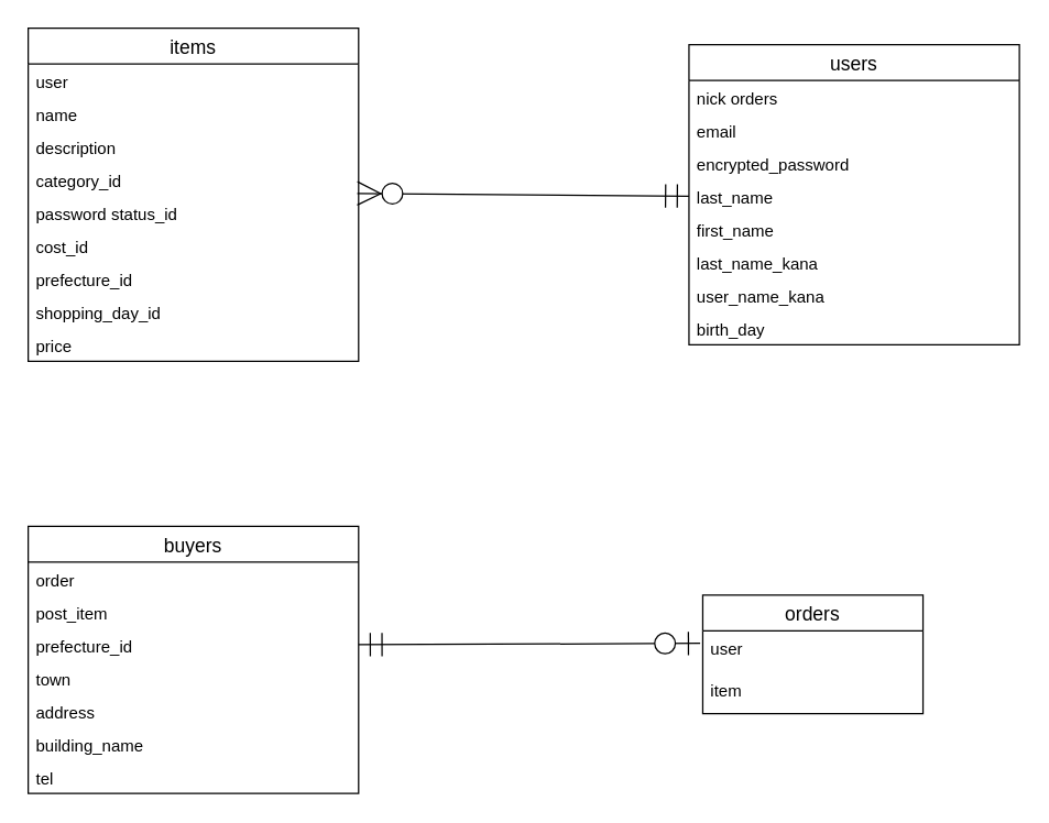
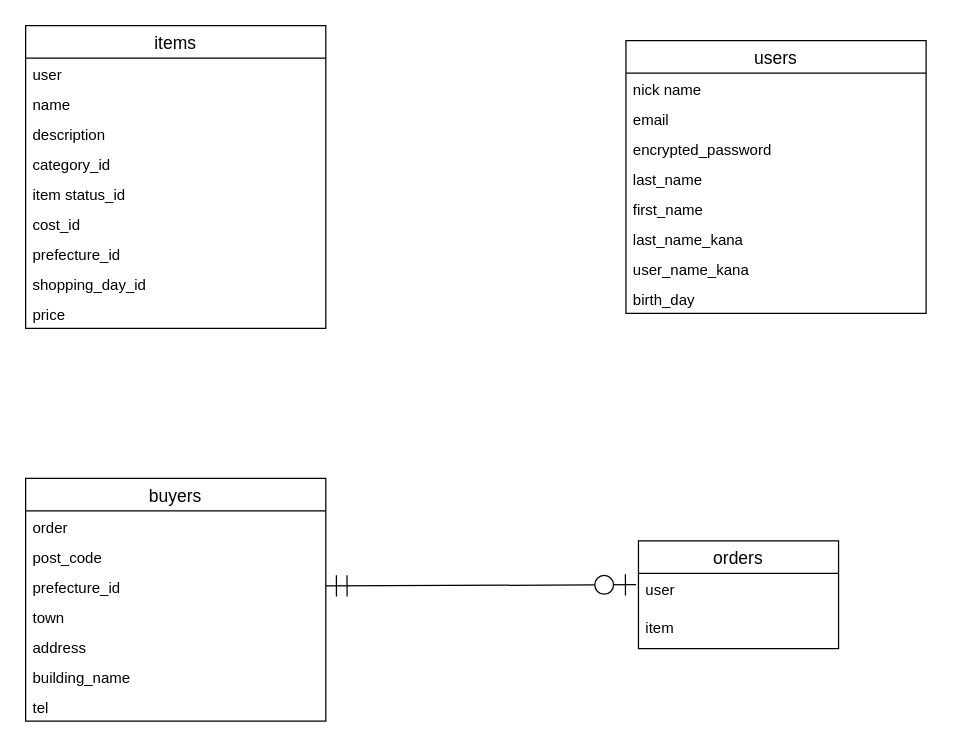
  <mxCell id="0" />
  <mxCell id="1" parent="0" />
  <mxCell id="2" value="users" style="swimlane;fontStyle=0;childLayout=stackLayout;horizontal=1;startSize=26;horizontalStack=0;resizeParent=1;resizeParentMax=0;resizeLast=0;collapsible=1;marginBottom=0;align=center;fontSize=14;" parent="1" vertex="1"><mxGeometry x="500" y="32" width="240" height="218" as="geometry" /></mxCell>
- <mxCell id="3" value="nick orders" style="text;strokeColor=none;fillColor=none;spacingLeft=4;spacingRight=4;overflow=hidden;rotatable=0;points=[[0,0.5],[1,0.5]];portConstraint=eastwest;fontSize=12;" parent="2" vertex="1"><mxGeometry y="26" width="240" height="24" as="geometry" /></mxCell>
+ <mxCell id="3" value="nick name" style="text;strokeColor=none;fillColor=none;spacingLeft=4;spacingRight=4;overflow=hidden;rotatable=0;points=[[0,0.5],[1,0.5]];portConstraint=eastwest;fontSize=12;" parent="2" vertex="1"><mxGeometry y="26" width="240" height="24" as="geometry" /></mxCell>
  <mxCell id="4" value="email" style="text;strokeColor=none;fillColor=none;spacingLeft=4;spacingRight=4;overflow=hidden;rotatable=0;points=[[0,0.5],[1,0.5]];portConstraint=eastwest;fontSize=12;" parent="2" vertex="1"><mxGeometry y="50" width="240" height="24" as="geometry" /></mxCell>
  <mxCell id="5" value="encrypted_password" style="text;strokeColor=none;fillColor=none;spacingLeft=4;spacingRight=4;overflow=hidden;rotatable=0;points=[[0,0.5],[1,0.5]];portConstraint=eastwest;fontSize=12;" parent="2" vertex="1"><mxGeometry y="74" width="240" height="24" as="geometry" /></mxCell>
  <mxCell id="6" value="last_name" style="text;strokeColor=none;fillColor=none;spacingLeft=4;spacingRight=4;overflow=hidden;rotatable=0;points=[[0,0.5],[1,0.5]];portConstraint=eastwest;fontSize=12;" parent="2" vertex="1"><mxGeometry y="98" width="240" height="24" as="geometry" /></mxCell>
  <mxCell id="7" value="first_name" style="text;strokeColor=none;fillColor=none;spacingLeft=4;spacingRight=4;overflow=hidden;rotatable=0;points=[[0,0.5],[1,0.5]];portConstraint=eastwest;fontSize=12;" parent="2" vertex="1"><mxGeometry y="122" width="240" height="24" as="geometry" /></mxCell>
  <mxCell id="8" value="last_name_kana" style="text;strokeColor=none;fillColor=none;spacingLeft=4;spacingRight=4;overflow=hidden;rotatable=0;points=[[0,0.5],[1,0.5]];portConstraint=eastwest;fontSize=12;" parent="2" vertex="1"><mxGeometry y="146" width="240" height="24" as="geometry" /></mxCell>
  <mxCell id="9" value="user_name_kana" style="text;strokeColor=none;fillColor=none;spacingLeft=4;spacingRight=4;overflow=hidden;rotatable=0;points=[[0,0.5],[1,0.5]];portConstraint=eastwest;fontSize=12;" parent="2" vertex="1"><mxGeometry y="170" width="240" height="24" as="geometry" /></mxCell>
  <mxCell id="10" value="birth_day" style="text;strokeColor=none;fillColor=none;spacingLeft=4;spacingRight=4;overflow=hidden;rotatable=0;points=[[0,0.5],[1,0.5]];portConstraint=eastwest;fontSize=12;" parent="2" vertex="1"><mxGeometry y="194" width="240" height="24" as="geometry" /></mxCell>
  <mxCell id="11" value="items" style="swimlane;fontStyle=0;childLayout=stackLayout;horizontal=1;startSize=26;horizontalStack=0;resizeParent=1;resizeParentMax=0;resizeLast=0;collapsible=1;marginBottom=0;align=center;fontSize=14;" parent="1" vertex="1"><mxGeometry x="20" y="20" width="240" height="242" as="geometry" /></mxCell>
  <mxCell id="12" value="user" style="text;strokeColor=none;fillColor=none;spacingLeft=4;spacingRight=4;overflow=hidden;rotatable=0;points=[[0,0.5],[1,0.5]];portConstraint=eastwest;fontSize=12;" parent="11" vertex="1"><mxGeometry y="26" width="240" height="24" as="geometry" /></mxCell>
  <mxCell id="13" value="name" style="text;strokeColor=none;fillColor=none;spacingLeft=4;spacingRight=4;overflow=hidden;rotatable=0;points=[[0,0.5],[1,0.5]];portConstraint=eastwest;fontSize=12;" parent="11" vertex="1"><mxGeometry y="50" width="240" height="24" as="geometry" /></mxCell>
  <mxCell id="14" value="description" style="text;strokeColor=none;fillColor=none;spacingLeft=4;spacingRight=4;overflow=hidden;rotatable=0;points=[[0,0.5],[1,0.5]];portConstraint=eastwest;fontSize=12;" parent="11" vertex="1"><mxGeometry y="74" width="240" height="24" as="geometry" /></mxCell>
  <mxCell id="15" value="category_id" style="text;strokeColor=none;fillColor=none;spacingLeft=4;spacingRight=4;overflow=hidden;rotatable=0;points=[[0,0.5],[1,0.5]];portConstraint=eastwest;fontSize=12;" parent="11" vertex="1"><mxGeometry y="98" width="240" height="24" as="geometry" /></mxCell>
- <mxCell id="16" value="password status_id" style="text;strokeColor=none;fillColor=none;spacingLeft=4;spacingRight=4;overflow=hidden;rotatable=0;points=[[0,0.5],[1,0.5]];portConstraint=eastwest;fontSize=12;" parent="11" vertex="1"><mxGeometry y="122" width="240" height="24" as="geometry" /></mxCell>
+ <mxCell id="16" value="item status_id" style="text;strokeColor=none;fillColor=none;spacingLeft=4;spacingRight=4;overflow=hidden;rotatable=0;points=[[0,0.5],[1,0.5]];portConstraint=eastwest;fontSize=12;" parent="11" vertex="1"><mxGeometry y="122" width="240" height="24" as="geometry" /></mxCell>
  <mxCell id="17" value="cost_id" style="text;strokeColor=none;fillColor=none;spacingLeft=4;spacingRight=4;overflow=hidden;rotatable=0;points=[[0,0.5],[1,0.5]];portConstraint=eastwest;fontSize=12;" parent="11" vertex="1"><mxGeometry y="146" width="240" height="24" as="geometry" /></mxCell>
  <mxCell id="18" value="prefecture_id" style="text;strokeColor=none;fillColor=none;spacingLeft=4;spacingRight=4;overflow=hidden;rotatable=0;points=[[0,0.5],[1,0.5]];portConstraint=eastwest;fontSize=12;" parent="11" vertex="1"><mxGeometry y="170" width="240" height="24" as="geometry" /></mxCell>
  <mxCell id="19" value="shopping_day_id" style="text;strokeColor=none;fillColor=none;spacingLeft=4;spacingRight=4;overflow=hidden;rotatable=0;points=[[0,0.5],[1,0.5]];portConstraint=eastwest;fontSize=12;" parent="11" vertex="1"><mxGeometry y="194" width="240" height="24" as="geometry" /></mxCell>
  <mxCell id="20" value="price" style="text;strokeColor=none;fillColor=none;spacingLeft=4;spacingRight=4;overflow=hidden;rotatable=0;points=[[0,0.5],[1,0.5]];portConstraint=eastwest;fontSize=12;" parent="11" vertex="1"><mxGeometry y="218" width="240" height="24" as="geometry" /></mxCell>
  <mxCell id="21" value="buyers" style="swimlane;fontStyle=0;childLayout=stackLayout;horizontal=1;startSize=26;horizontalStack=0;resizeParent=1;resizeParentMax=0;resizeLast=0;collapsible=1;marginBottom=0;align=center;fontSize=14;" parent="1" vertex="1"><mxGeometry x="20" y="382" width="240" height="194" as="geometry" /></mxCell>
  <mxCell id="22" value="order" style="text;strokeColor=none;fillColor=none;spacingLeft=4;spacingRight=4;overflow=hidden;rotatable=0;points=[[0,0.5],[1,0.5]];portConstraint=eastwest;fontSize=12;" vertex="1" parent="21"><mxGeometry y="26" width="240" height="24" as="geometry" /></mxCell>
- <mxCell id="23" value="post_item" style="text;strokeColor=none;fillColor=none;spacingLeft=4;spacingRight=4;overflow=hidden;rotatable=0;points=[[0,0.5],[1,0.5]];portConstraint=eastwest;fontSize=12;" parent="21" vertex="1"><mxGeometry y="50" width="240" height="24" as="geometry" /></mxCell>
+ <mxCell id="23" value="post_code" style="text;strokeColor=none;fillColor=none;spacingLeft=4;spacingRight=4;overflow=hidden;rotatable=0;points=[[0,0.5],[1,0.5]];portConstraint=eastwest;fontSize=12;" parent="21" vertex="1"><mxGeometry y="50" width="240" height="24" as="geometry" /></mxCell>
  <mxCell id="24" value="prefecture_id" style="text;strokeColor=none;fillColor=none;spacingLeft=4;spacingRight=4;overflow=hidden;rotatable=0;points=[[0,0.5],[1,0.5]];portConstraint=eastwest;fontSize=12;" parent="21" vertex="1"><mxGeometry y="74" width="240" height="24" as="geometry" /></mxCell>
  <mxCell id="25" value="town" style="text;strokeColor=none;fillColor=none;spacingLeft=4;spacingRight=4;overflow=hidden;rotatable=0;points=[[0,0.5],[1,0.5]];portConstraint=eastwest;fontSize=12;" parent="21" vertex="1"><mxGeometry y="98" width="240" height="24" as="geometry" /></mxCell>
  <mxCell id="26" value="address" style="text;strokeColor=none;fillColor=none;spacingLeft=4;spacingRight=4;overflow=hidden;rotatable=0;points=[[0,0.5],[1,0.5]];portConstraint=eastwest;fontSize=12;" parent="21" vertex="1"><mxGeometry y="122" width="240" height="24" as="geometry" /></mxCell>
  <mxCell id="27" value="building_name" style="text;strokeColor=none;fillColor=none;spacingLeft=4;spacingRight=4;overflow=hidden;rotatable=0;points=[[0,0.5],[1,0.5]];portConstraint=eastwest;fontSize=12;" parent="21" vertex="1"><mxGeometry y="146" width="240" height="24" as="geometry" /></mxCell>
  <mxCell id="28" value="tel" style="text;strokeColor=none;fillColor=none;spacingLeft=4;spacingRight=4;overflow=hidden;rotatable=0;points=[[0,0.5],[1,0.5]];portConstraint=eastwest;fontSize=12;" parent="21" vertex="1"><mxGeometry y="170" width="240" height="24" as="geometry" /></mxCell>
  <mxCell id="29" value="orders" style="swimlane;fontStyle=0;childLayout=stackLayout;horizontal=1;startSize=26;horizontalStack=0;resizeParent=1;resizeParentMax=0;resizeLast=0;collapsible=1;marginBottom=0;align=center;fontSize=14;" parent="1" vertex="1"><mxGeometry x="510" y="432" width="160" height="86" as="geometry" /></mxCell>
  <mxCell id="30" value="user" style="text;strokeColor=none;fillColor=none;spacingLeft=4;spacingRight=4;overflow=hidden;rotatable=0;points=[[0,0.5],[1,0.5]];portConstraint=eastwest;fontSize=12;" vertex="1" parent="29"><mxGeometry y="26" width="160" height="30" as="geometry" /></mxCell>
  <mxCell id="31" value="item" style="text;strokeColor=none;fillColor=none;spacingLeft=4;spacingRight=4;overflow=hidden;rotatable=0;points=[[0,0.5],[1,0.5]];portConstraint=eastwest;fontSize=12;" parent="29" vertex="1"><mxGeometry y="56" width="160" height="30" as="geometry" /></mxCell>
- <mxCell id="32" value="" style="fontSize=12;html=1;endArrow=ERzeroToMany;startArrow=ERmandOne;entryX=0.996;entryY=0.917;entryDx=0;entryDy=0;entryPerimeter=0;exitX=0;exitY=0.5;exitDx=0;exitDy=0;endSize=15;startSize=15;" parent="1" source="6" target="15" edge="1"><mxGeometry width="100" height="100" relative="1" as="geometry"><mxPoint x="350" y="372" as="sourcePoint" /><mxPoint x="450" y="272" as="targetPoint" /></mxGeometry></mxCell>
  <mxCell id="33" value="" style="fontSize=12;html=1;endArrow=ERzeroToOne;startArrow=ERmandOne;startSize=15;endSize=15;entryX=-0.012;entryY=0.3;entryDx=0;entryDy=0;exitX=1;exitY=0.5;exitDx=0;exitDy=0;entryPerimeter=0;" edge="1" parent="1" source="24"><mxGeometry width="100" height="100" relative="1" as="geometry"><mxPoint x="270.96" y="361.998" as="sourcePoint" /><mxPoint x="508.08" y="467" as="targetPoint" /></mxGeometry></mxCell>
